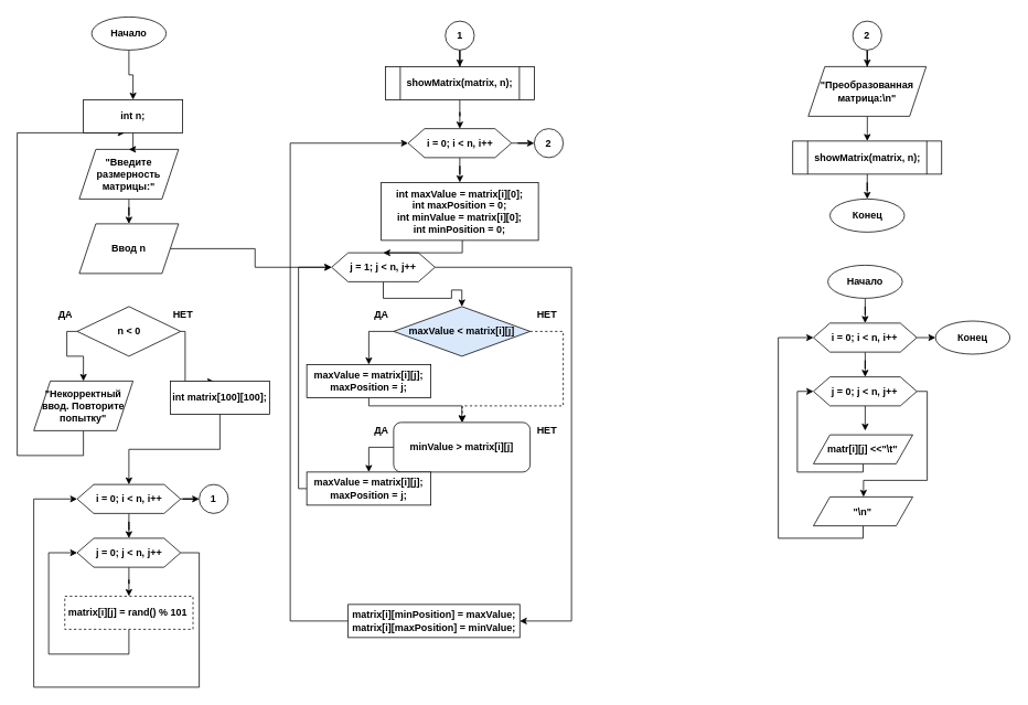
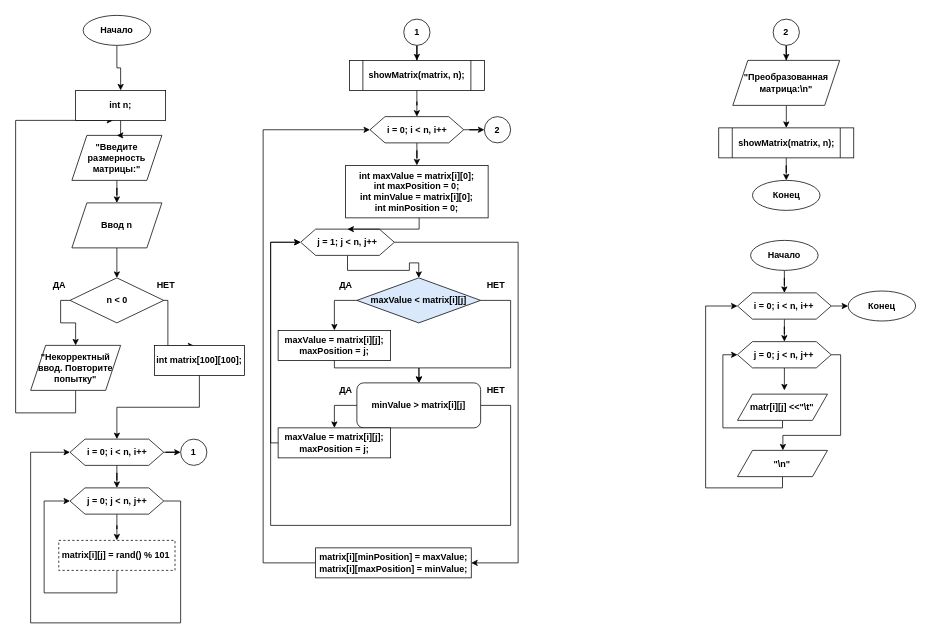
  <mxCell id="0" />
  <mxCell id="1" parent="0" />
  <mxCell id="2" style="edgeStyle=orthogonalEdgeStyle;rounded=0;orthogonalLoop=1;jettySize=auto;html=1;entryX=0.5;entryY=0;entryDx=0;entryDy=0;" edge="1" parent="1" source="3" target="17"><mxGeometry relative="1" as="geometry" /></mxCell>
  <mxCell id="3" value="&lt;b&gt;Начало&lt;/b&gt;" style="ellipse;whiteSpace=wrap;html=1;" vertex="1" parent="1"><mxGeometry x="110" y="20" width="90" height="40" as="geometry" /></mxCell>
  <mxCell id="4" value="&lt;b&gt;Конец&lt;/b&gt;" style="ellipse;whiteSpace=wrap;html=1;" vertex="1" parent="1"><mxGeometry x="1002.5" y="240" width="90" height="40" as="geometry" /></mxCell>
  <mxCell id="5" style="edgeStyle=orthogonalEdgeStyle;rounded=0;orthogonalLoop=1;jettySize=auto;html=1;entryX=0.5;entryY=0;entryDx=0;entryDy=0;" edge="1" parent="1" source="6" target="8"><mxGeometry relative="1" as="geometry" /></mxCell>
  <mxCell id="6" value="&quot;Введите размерность матрицы:&quot;" style="shape=parallelogram;perimeter=parallelogramPerimeter;whiteSpace=wrap;html=1;fixedSize=1;fontStyle=1" vertex="1" parent="1"><mxGeometry x="95" y="180" width="120" height="60" as="geometry" /></mxCell>
- <mxCell id="7" style="edgeStyle=orthogonalEdgeStyle;rounded=0;orthogonalLoop=1;jettySize=auto;html=1;" edge="1" parent="1" source="8" target="38"><mxGeometry relative="1" as="geometry" /></mxCell>
+ <mxCell id="7" style="edgeStyle=orthogonalEdgeStyle;rounded=0;orthogonalLoop=1;jettySize=auto;html=1;entryX=0.5;entryY=0;entryDx=0;entryDy=0;" edge="1" parent="1" source="8" target="11"><mxGeometry relative="1" as="geometry" /></mxCell>
  <mxCell id="8" value="Ввод n" style="shape=parallelogram;perimeter=parallelogramPerimeter;whiteSpace=wrap;html=1;fixedSize=1;fontStyle=1" vertex="1" parent="1"><mxGeometry x="95" y="270" width="120" height="60" as="geometry" /></mxCell>
  <mxCell id="9" style="edgeStyle=orthogonalEdgeStyle;rounded=0;orthogonalLoop=1;jettySize=auto;html=1;" edge="1" parent="1" source="11" target="13"><mxGeometry relative="1" as="geometry"><Array as="points"><mxPoint x="80" y="400" /><mxPoint x="80" y="430" /><mxPoint x="100" y="430" /></Array></mxGeometry></mxCell>
  <mxCell id="10" style="edgeStyle=orthogonalEdgeStyle;rounded=0;orthogonalLoop=1;jettySize=auto;html=1;entryX=0.444;entryY=0.017;entryDx=0;entryDy=0;entryPerimeter=0;" edge="1" parent="1" source="11" target="15"><mxGeometry relative="1" as="geometry"><Array as="points"><mxPoint x="223" y="400" /></Array></mxGeometry></mxCell>
  <mxCell id="11" value="n &amp;lt; 0" style="rhombus;whiteSpace=wrap;html=1;fontStyle=1" vertex="1" parent="1"><mxGeometry x="92.5" y="370" width="125" height="60" as="geometry" /></mxCell>
  <mxCell id="12" style="edgeStyle=orthogonalEdgeStyle;rounded=0;orthogonalLoop=1;jettySize=auto;html=1;" edge="1" parent="1" source="13"><mxGeometry relative="1" as="geometry"><mxPoint x="150" y="160" as="targetPoint" /><Array as="points"><mxPoint x="100" y="550" /><mxPoint x="20" y="550" /><mxPoint x="20" y="160" /><mxPoint x="140" y="160" /></Array></mxGeometry></mxCell>
  <mxCell id="13" value="&quot;Некорректный ввод. Повторите попытку&quot;" style="shape=parallelogram;perimeter=parallelogramPerimeter;whiteSpace=wrap;html=1;fixedSize=1;fontStyle=1" vertex="1" parent="1"><mxGeometry x="40" y="460" width="120" height="60" as="geometry" /></mxCell>
  <mxCell id="14" style="edgeStyle=orthogonalEdgeStyle;rounded=0;orthogonalLoop=1;jettySize=auto;html=1;entryX=0.5;entryY=0;entryDx=0;entryDy=0;" edge="1" parent="1" source="15" target="22"><mxGeometry relative="1" as="geometry" /></mxCell>
  <mxCell id="15" value="int matrix[100][100];" style="rounded=0;whiteSpace=wrap;html=1;fontStyle=1" vertex="1" parent="1"><mxGeometry x="205" y="460" width="120" height="40" as="geometry" /></mxCell>
  <mxCell id="16" style="edgeStyle=orthogonalEdgeStyle;rounded=0;orthogonalLoop=1;jettySize=auto;html=1;entryX=0.5;entryY=0;entryDx=0;entryDy=0;" edge="1" parent="1" source="17" target="6"><mxGeometry relative="1" as="geometry" /></mxCell>
  <mxCell id="17" value="int n;" style="rounded=0;whiteSpace=wrap;html=1;fontStyle=1" vertex="1" parent="1"><mxGeometry x="100" y="120" width="120" height="40" as="geometry" /></mxCell>
  <mxCell id="18" value="&lt;b&gt;ДА&lt;/b&gt;" style="text;html=1;align=center;verticalAlign=middle;resizable=0;points=[];autosize=1;" vertex="1" parent="1"><mxGeometry x="62.5" y="370" width="30" height="20" as="geometry" /></mxCell>
  <mxCell id="19" value="&lt;b&gt;НЕТ&lt;/b&gt;" style="text;html=1;align=center;verticalAlign=middle;resizable=0;points=[];autosize=1;" vertex="1" parent="1"><mxGeometry x="200" y="370" width="40" height="20" as="geometry" /></mxCell>
  <mxCell id="20" style="edgeStyle=orthogonalEdgeStyle;rounded=0;orthogonalLoop=1;jettySize=auto;html=1;entryX=0.5;entryY=0;entryDx=0;entryDy=0;" edge="1" parent="1" source="22" target="25"><mxGeometry relative="1" as="geometry" /></mxCell>
  <mxCell id="21" style="edgeStyle=orthogonalEdgeStyle;rounded=0;orthogonalLoop=1;jettySize=auto;html=1;entryX=0;entryY=0.5;entryDx=0;entryDy=0;" edge="1" parent="1" source="22" target="28"><mxGeometry relative="1" as="geometry" /></mxCell>
  <mxCell id="22" value="&lt;b&gt;i = 0; i &amp;lt; n, i++&lt;/b&gt;" style="shape=hexagon;perimeter=hexagonPerimeter2;whiteSpace=wrap;html=1;fixedSize=1;" vertex="1" parent="1"><mxGeometry x="92.5" y="585" width="125" height="35" as="geometry" /></mxCell>
  <mxCell id="23" style="edgeStyle=orthogonalEdgeStyle;rounded=0;orthogonalLoop=1;jettySize=auto;html=1;entryX=0.5;entryY=0;entryDx=0;entryDy=0;" edge="1" parent="1" source="25" target="27"><mxGeometry relative="1" as="geometry" /></mxCell>
  <mxCell id="24" style="edgeStyle=orthogonalEdgeStyle;rounded=0;orthogonalLoop=1;jettySize=auto;html=1;entryX=0;entryY=0.5;entryDx=0;entryDy=0;" edge="1" parent="1" source="25" target="22"><mxGeometry relative="1" as="geometry"><Array as="points"><mxPoint x="240" y="668" /><mxPoint x="240" y="830" /><mxPoint x="40" y="830" /><mxPoint x="40" y="603" /></Array></mxGeometry></mxCell>
  <mxCell id="25" value="&lt;b&gt;j = 0; j &amp;lt; n, j++&lt;/b&gt;" style="shape=hexagon;perimeter=hexagonPerimeter2;whiteSpace=wrap;html=1;fixedSize=1;" vertex="1" parent="1"><mxGeometry x="92.5" y="650" width="125" height="35" as="geometry" /></mxCell>
  <mxCell id="26" style="edgeStyle=orthogonalEdgeStyle;rounded=0;orthogonalLoop=1;jettySize=auto;html=1;entryX=0;entryY=0.5;entryDx=0;entryDy=0;" edge="1" parent="1" source="27" target="25"><mxGeometry relative="1" as="geometry"><Array as="points"><mxPoint x="155" y="790" /><mxPoint x="58" y="790" /><mxPoint x="58" y="668" /></Array></mxGeometry></mxCell>
  <mxCell id="27" value="matrix[i][j] = rand() % 101&amp;nbsp;" style="rounded=0;whiteSpace=wrap;html=1;fontStyle=1;dashed=1;" vertex="1" parent="1"><mxGeometry x="77.5" y="720" width="155" height="40" as="geometry" /></mxCell>
  <mxCell id="28" value="1" style="ellipse;whiteSpace=wrap;html=1;aspect=fixed;fontStyle=1" vertex="1" parent="1"><mxGeometry x="240" y="585" width="35" height="35" as="geometry" /></mxCell>
  <mxCell id="29" style="edgeStyle=orthogonalEdgeStyle;rounded=0;orthogonalLoop=1;jettySize=auto;html=1;entryX=0.5;entryY=0;entryDx=0;entryDy=0;" edge="1" parent="1" source="30" target="32"><mxGeometry relative="1" as="geometry" /></mxCell>
  <mxCell id="30" value="1" style="ellipse;whiteSpace=wrap;html=1;aspect=fixed;fontStyle=1" vertex="1" parent="1"><mxGeometry x="537.5" y="25" width="35" height="35" as="geometry" /></mxCell>
  <mxCell id="31" style="edgeStyle=orthogonalEdgeStyle;rounded=0;orthogonalLoop=1;jettySize=auto;html=1;entryX=0.5;entryY=0;entryDx=0;entryDy=0;" edge="1" parent="1" source="32" target="35"><mxGeometry relative="1" as="geometry" /></mxCell>
  <mxCell id="32" value="showMatrix(matrix, n);" style="shape=process;whiteSpace=wrap;html=1;backgroundOutline=1;fontStyle=1" vertex="1" parent="1"><mxGeometry x="465" y="80" width="180" height="40" as="geometry" /></mxCell>
  <mxCell id="33" style="edgeStyle=orthogonalEdgeStyle;rounded=0;orthogonalLoop=1;jettySize=auto;html=1;entryX=0;entryY=0.5;entryDx=0;entryDy=0;" edge="1" parent="1" source="35" target="57"><mxGeometry relative="1" as="geometry"><mxPoint x="640" y="172.5" as="targetPoint" /></mxGeometry></mxCell>
  <mxCell id="34" style="edgeStyle=orthogonalEdgeStyle;rounded=0;orthogonalLoop=1;jettySize=auto;html=1;entryX=0.5;entryY=0;entryDx=0;entryDy=0;" edge="1" parent="1" source="35" target="40"><mxGeometry relative="1" as="geometry" /></mxCell>
  <mxCell id="35" value="&lt;b&gt;i = 0; i &amp;lt; n, i++&lt;/b&gt;" style="shape=hexagon;perimeter=hexagonPerimeter2;whiteSpace=wrap;html=1;fixedSize=1;" vertex="1" parent="1"><mxGeometry x="492.5" y="155" width="125" height="35" as="geometry" /></mxCell>
  <mxCell id="36" style="edgeStyle=orthogonalEdgeStyle;rounded=0;orthogonalLoop=1;jettySize=auto;html=1;entryX=0.5;entryY=0;entryDx=0;entryDy=0;" edge="1" parent="1" source="38" target="43"><mxGeometry relative="1" as="geometry"><mxPoint x="557.5" y="360" as="targetPoint" /></mxGeometry></mxCell>
  <mxCell id="37" style="edgeStyle=orthogonalEdgeStyle;rounded=0;orthogonalLoop=1;jettySize=auto;html=1;entryX=1;entryY=0.5;entryDx=0;entryDy=0;" edge="1" parent="1" source="38" target="56"><mxGeometry relative="1" as="geometry"><Array as="points"><mxPoint x="690" y="323" /><mxPoint x="690" y="750" /></Array></mxGeometry></mxCell>
  <mxCell id="38" value="&lt;b&gt;j = 1; j &amp;lt; n, j++&lt;/b&gt;" style="shape=hexagon;perimeter=hexagonPerimeter2;whiteSpace=wrap;html=1;fixedSize=1;" vertex="1" parent="1"><mxGeometry x="400" y="305" width="125" height="35" as="geometry" /></mxCell>
  <mxCell id="39" style="edgeStyle=orthogonalEdgeStyle;rounded=0;orthogonalLoop=1;jettySize=auto;html=1;entryX=0.5;entryY=0;entryDx=0;entryDy=0;" edge="1" parent="1" source="40" target="38"><mxGeometry relative="1" as="geometry"><Array as="points"><mxPoint x="558" y="290" /></Array></mxGeometry></mxCell>
  <mxCell id="40" value="&lt;div&gt;int maxValue = matrix[i][0];&lt;/div&gt;&lt;div&gt;&lt;span&gt;  &lt;/span&gt;int maxPosition = 0;&lt;/div&gt;&lt;div&gt;&lt;span&gt;  &lt;/span&gt;int minValue = matrix[i][0];&lt;/div&gt;&lt;div&gt;&lt;span&gt;  &lt;/span&gt;int minPosition = 0;&lt;/div&gt;" style="rounded=0;whiteSpace=wrap;html=1;fontStyle=1" vertex="1" parent="1"><mxGeometry x="460" y="220" width="190" height="70" as="geometry" /></mxCell>
  <mxCell id="41" style="edgeStyle=orthogonalEdgeStyle;rounded=0;orthogonalLoop=1;jettySize=auto;html=1;entryX=0.5;entryY=0;entryDx=0;entryDy=0;" edge="1" parent="1" source="43" target="45"><mxGeometry relative="1" as="geometry"><Array as="points"><mxPoint x="445" y="400" /></Array></mxGeometry></mxCell>
- <mxCell id="42" style="edgeStyle=orthogonalEdgeStyle;rounded=0;orthogonalLoop=1;jettySize=auto;html=1;dashed=1;" edge="1" parent="1" source="43" target="48"><mxGeometry relative="1" as="geometry"><Array as="points"><mxPoint x="680" y="400" /><mxPoint x="680" y="490" /><mxPoint x="558" y="490" /></Array></mxGeometry></mxCell>
+ <mxCell id="42" style="edgeStyle=orthogonalEdgeStyle;rounded=0;orthogonalLoop=1;jettySize=auto;html=1;" edge="1" parent="1" source="43" target="48"><mxGeometry relative="1" as="geometry"><Array as="points"><mxPoint x="680" y="400" /><mxPoint x="680" y="490" /><mxPoint x="558" y="490" /></Array></mxGeometry></mxCell>
  <mxCell id="43" value="maxValue &amp;lt; matrix[i][j]" style="rhombus;whiteSpace=wrap;html=1;fontStyle=1;fillColor=#dae8fc;" vertex="1" parent="1"><mxGeometry x="475" y="370" width="165" height="60" as="geometry" /></mxCell>
  <mxCell id="44" style="edgeStyle=orthogonalEdgeStyle;rounded=0;orthogonalLoop=1;jettySize=auto;html=1;entryX=0.5;entryY=0;entryDx=0;entryDy=0;" edge="1" parent="1" source="45" target="48"><mxGeometry relative="1" as="geometry"><Array as="points"><mxPoint x="445" y="490" /><mxPoint x="558" y="490" /></Array></mxGeometry></mxCell>
  <mxCell id="45" value="&lt;div&gt;maxValue = matrix[i][j];&lt;/div&gt;&lt;div&gt;&lt;span&gt;    &lt;/span&gt;maxPosition = j;&lt;/div&gt;" style="rounded=0;whiteSpace=wrap;html=1;fontStyle=1" vertex="1" parent="1"><mxGeometry x="370" y="440" width="150" height="40" as="geometry" /></mxCell>
  <mxCell id="46" style="edgeStyle=orthogonalEdgeStyle;rounded=0;orthogonalLoop=1;jettySize=auto;html=1;entryX=0.5;entryY=0;entryDx=0;entryDy=0;" edge="1" parent="1" source="48" target="50"><mxGeometry relative="1" as="geometry"><Array as="points"><mxPoint x="445" y="540" /></Array></mxGeometry></mxCell>
+ <mxCell id="47" style="edgeStyle=orthogonalEdgeStyle;rounded=0;orthogonalLoop=1;jettySize=auto;html=1;entryX=0;entryY=0.5;entryDx=0;entryDy=0;" edge="1" parent="1" source="48" target="38"><mxGeometry relative="1" as="geometry"><Array as="points"><mxPoint x="680" y="540" /><mxPoint x="680" y="700" /><mxPoint x="360" y="700" /><mxPoint x="360" y="323" /></Array></mxGeometry></mxCell>
  <mxCell id="48" value="minValue &amp;gt; matrix[i][j]" style="whiteSpace=wrap;html=1;fontStyle=1;rounded=1;" vertex="1" parent="1"><mxGeometry x="475" y="510" width="165" height="60" as="geometry" /></mxCell>
  <mxCell id="49" style="edgeStyle=orthogonalEdgeStyle;rounded=0;orthogonalLoop=1;jettySize=auto;html=1;entryX=0;entryY=0.5;entryDx=0;entryDy=0;" edge="1" parent="1" source="50" target="38"><mxGeometry relative="1" as="geometry"><Array as="points"><mxPoint x="360" y="590" /><mxPoint x="360" y="323" /></Array></mxGeometry></mxCell>
  <mxCell id="50" value="&lt;div&gt;maxValue = matrix[i][j];&lt;/div&gt;&lt;div&gt;&lt;span&gt;    &lt;/span&gt;maxPosition = j;&lt;/div&gt;" style="rounded=0;whiteSpace=wrap;html=1;fontStyle=1" vertex="1" parent="1"><mxGeometry x="370" y="570" width="150" height="40" as="geometry" /></mxCell>
  <mxCell id="51" value="&lt;b&gt;НЕТ&lt;/b&gt;" style="text;html=1;align=center;verticalAlign=middle;resizable=0;points=[];autosize=1;" vertex="1" parent="1"><mxGeometry x="640" y="370" width="40" height="20" as="geometry" /></mxCell>
  <mxCell id="52" value="&lt;b&gt;НЕТ&lt;/b&gt;" style="text;html=1;align=center;verticalAlign=middle;resizable=0;points=[];autosize=1;" vertex="1" parent="1"><mxGeometry x="640" y="510" width="40" height="20" as="geometry" /></mxCell>
  <mxCell id="53" value="&lt;b&gt;ДА&lt;/b&gt;" style="text;html=1;align=center;verticalAlign=middle;resizable=0;points=[];autosize=1;" vertex="1" parent="1"><mxGeometry x="445" y="370" width="30" height="20" as="geometry" /></mxCell>
  <mxCell id="54" value="&lt;b&gt;ДА&lt;/b&gt;" style="text;html=1;align=center;verticalAlign=middle;resizable=0;points=[];autosize=1;" vertex="1" parent="1"><mxGeometry x="445" y="510" width="30" height="20" as="geometry" /></mxCell>
  <mxCell id="55" style="edgeStyle=orthogonalEdgeStyle;rounded=0;orthogonalLoop=1;jettySize=auto;html=1;entryX=0;entryY=0.5;entryDx=0;entryDy=0;" edge="1" parent="1" source="56" target="35"><mxGeometry relative="1" as="geometry"><Array as="points"><mxPoint x="350" y="750" /><mxPoint x="350" y="173" /></Array></mxGeometry></mxCell>
  <mxCell id="56" value="&lt;div&gt;matrix[i][minPosition] = maxValue;&lt;/div&gt;&lt;div&gt;&lt;span&gt;  &lt;/span&gt;matrix[i][maxPosition] = minValue;&lt;/div&gt;" style="rounded=0;whiteSpace=wrap;html=1;fontStyle=1" vertex="1" parent="1"><mxGeometry x="420" y="730" width="207.5" height="40" as="geometry" /></mxCell>
  <mxCell id="57" value="2" style="ellipse;whiteSpace=wrap;html=1;aspect=fixed;fontStyle=1" vertex="1" parent="1"><mxGeometry x="645" y="155" width="35" height="35" as="geometry" /></mxCell>
  <mxCell id="58" style="edgeStyle=orthogonalEdgeStyle;rounded=0;orthogonalLoop=1;jettySize=auto;html=1;entryX=0.5;entryY=0;entryDx=0;entryDy=0;" edge="1" parent="1" source="59" target="61"><mxGeometry relative="1" as="geometry" /></mxCell>
  <mxCell id="59" value="2" style="ellipse;whiteSpace=wrap;html=1;aspect=fixed;fontStyle=1" vertex="1" parent="1"><mxGeometry x="1030" y="25" width="35" height="35" as="geometry" /></mxCell>
  <mxCell id="60" style="edgeStyle=orthogonalEdgeStyle;rounded=0;orthogonalLoop=1;jettySize=auto;html=1;entryX=0.5;entryY=0;entryDx=0;entryDy=0;" edge="1" parent="1" source="61" target="63"><mxGeometry relative="1" as="geometry" /></mxCell>
  <mxCell id="61" value="&quot;Преобразованная матрица:\n&quot;" style="shape=parallelogram;perimeter=parallelogramPerimeter;whiteSpace=wrap;html=1;fixedSize=1;fontStyle=1" vertex="1" parent="1"><mxGeometry x="976.25" y="80" width="142.5" height="60" as="geometry" /></mxCell>
  <mxCell id="62" style="edgeStyle=orthogonalEdgeStyle;rounded=0;orthogonalLoop=1;jettySize=auto;html=1;entryX=0.5;entryY=0;entryDx=0;entryDy=0;" edge="1" parent="1" source="63" target="4"><mxGeometry relative="1" as="geometry" /></mxCell>
  <mxCell id="63" value="showMatrix(matrix, n);" style="shape=process;whiteSpace=wrap;html=1;backgroundOutline=1;fontStyle=1" vertex="1" parent="1"><mxGeometry x="957.5" y="170" width="180" height="40" as="geometry" /></mxCell>
  <mxCell id="64" style="edgeStyle=orthogonalEdgeStyle;rounded=0;orthogonalLoop=1;jettySize=auto;html=1;entryX=0.5;entryY=0;entryDx=0;entryDy=0;" edge="1" parent="1" source="65" target="69"><mxGeometry relative="1" as="geometry" /></mxCell>
  <mxCell id="65" value="&lt;b&gt;Начало&lt;/b&gt;" style="ellipse;whiteSpace=wrap;html=1;" vertex="1" parent="1"><mxGeometry x="999.98" y="320" width="90" height="40" as="geometry" /></mxCell>
  <mxCell id="66" value="&lt;b&gt;Конец&lt;/b&gt;" style="ellipse;whiteSpace=wrap;html=1;" vertex="1" parent="1"><mxGeometry x="1130" y="387.5" width="90" height="40" as="geometry" /></mxCell>
  <mxCell id="67" style="edgeStyle=orthogonalEdgeStyle;rounded=0;orthogonalLoop=1;jettySize=auto;html=1;entryX=0.5;entryY=0;entryDx=0;entryDy=0;" edge="1" parent="1" source="69" target="72"><mxGeometry relative="1" as="geometry" /></mxCell>
  <mxCell id="68" style="edgeStyle=orthogonalEdgeStyle;rounded=0;orthogonalLoop=1;jettySize=auto;html=1;entryX=0;entryY=0.5;entryDx=0;entryDy=0;" edge="1" parent="1" source="69"><mxGeometry relative="1" as="geometry"><mxPoint x="1129.98" y="407.5" as="targetPoint" /></mxGeometry></mxCell>
  <mxCell id="69" value="&lt;b&gt;i = 0; i &amp;lt; n, i++&lt;/b&gt;" style="shape=hexagon;perimeter=hexagonPerimeter2;whiteSpace=wrap;html=1;fixedSize=1;" vertex="1" parent="1"><mxGeometry x="982.48" y="390" width="125" height="35" as="geometry" /></mxCell>
  <mxCell id="70" style="edgeStyle=orthogonalEdgeStyle;rounded=0;orthogonalLoop=1;jettySize=auto;html=1;" edge="1" parent="1" source="72"><mxGeometry relative="1" as="geometry"><mxPoint x="1044.98" y="520" as="targetPoint" /></mxGeometry></mxCell>
  <mxCell id="71" style="edgeStyle=orthogonalEdgeStyle;rounded=0;orthogonalLoop=1;jettySize=auto;html=1;" edge="1" parent="1" source="72" target="76"><mxGeometry relative="1" as="geometry"><Array as="points"><mxPoint x="1120" y="472" /><mxPoint x="1120" y="580" /><mxPoint x="1043" y="580" /></Array></mxGeometry></mxCell>
  <mxCell id="72" value="&lt;b&gt;j = 0; j &amp;lt; n, j++&lt;/b&gt;" style="shape=hexagon;perimeter=hexagonPerimeter2;whiteSpace=wrap;html=1;fixedSize=1;" vertex="1" parent="1"><mxGeometry x="982.48" y="455" width="125" height="35" as="geometry" /></mxCell>
  <mxCell id="73" style="edgeStyle=orthogonalEdgeStyle;rounded=0;orthogonalLoop=1;jettySize=auto;html=1;entryX=0;entryY=0.5;entryDx=0;entryDy=0;" edge="1" parent="1" source="74" target="72"><mxGeometry relative="1" as="geometry"><Array as="points"><mxPoint x="1043" y="570" /><mxPoint x="963" y="570" /><mxPoint x="963" y="472" /></Array></mxGeometry></mxCell>
  <mxCell id="74" value="matr[i][j] &amp;lt;&amp;lt;&quot;\t&quot;" style="shape=parallelogram;perimeter=parallelogramPerimeter;whiteSpace=wrap;html=1;fixedSize=1;fontStyle=1" vertex="1" parent="1"><mxGeometry x="982.48" y="525" width="120" height="35" as="geometry" /></mxCell>
  <mxCell id="75" style="edgeStyle=orthogonalEdgeStyle;rounded=0;orthogonalLoop=1;jettySize=auto;html=1;entryX=0;entryY=0.5;entryDx=0;entryDy=0;" edge="1" parent="1" source="76" target="69"><mxGeometry relative="1" as="geometry"><Array as="points"><mxPoint x="1043" y="650" /><mxPoint x="940" y="650" /><mxPoint x="940" y="408" /></Array></mxGeometry></mxCell>
  <mxCell id="76" value="&quot;\n&quot;" style="shape=parallelogram;perimeter=parallelogramPerimeter;whiteSpace=wrap;html=1;fixedSize=1;fontStyle=1" vertex="1" parent="1"><mxGeometry x="982.48" y="600" width="120" height="35" as="geometry" /></mxCell>
